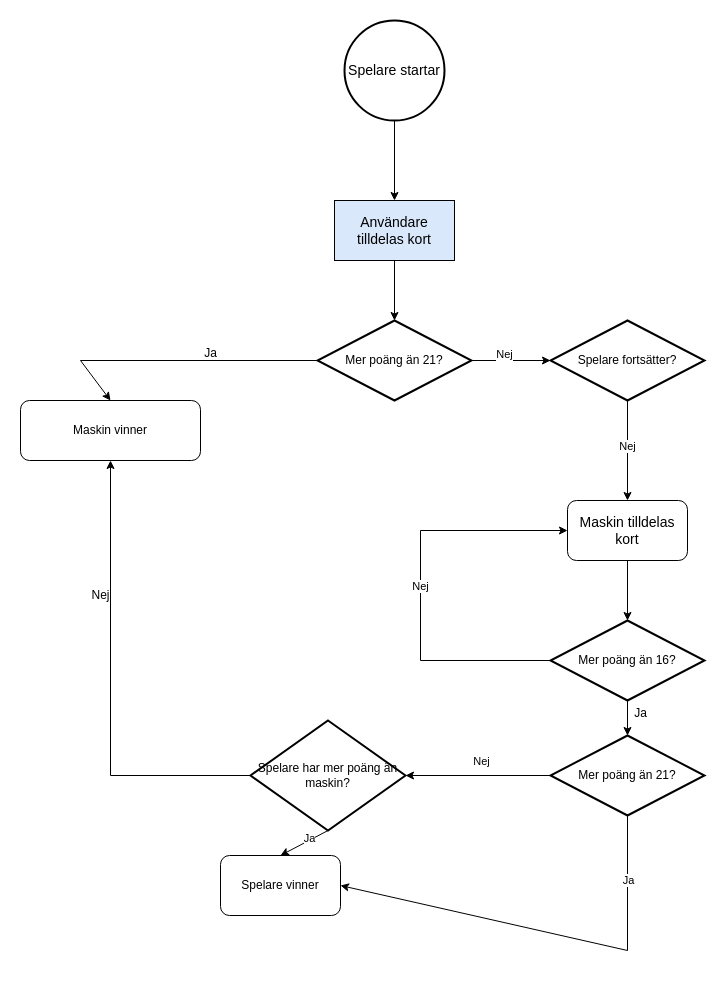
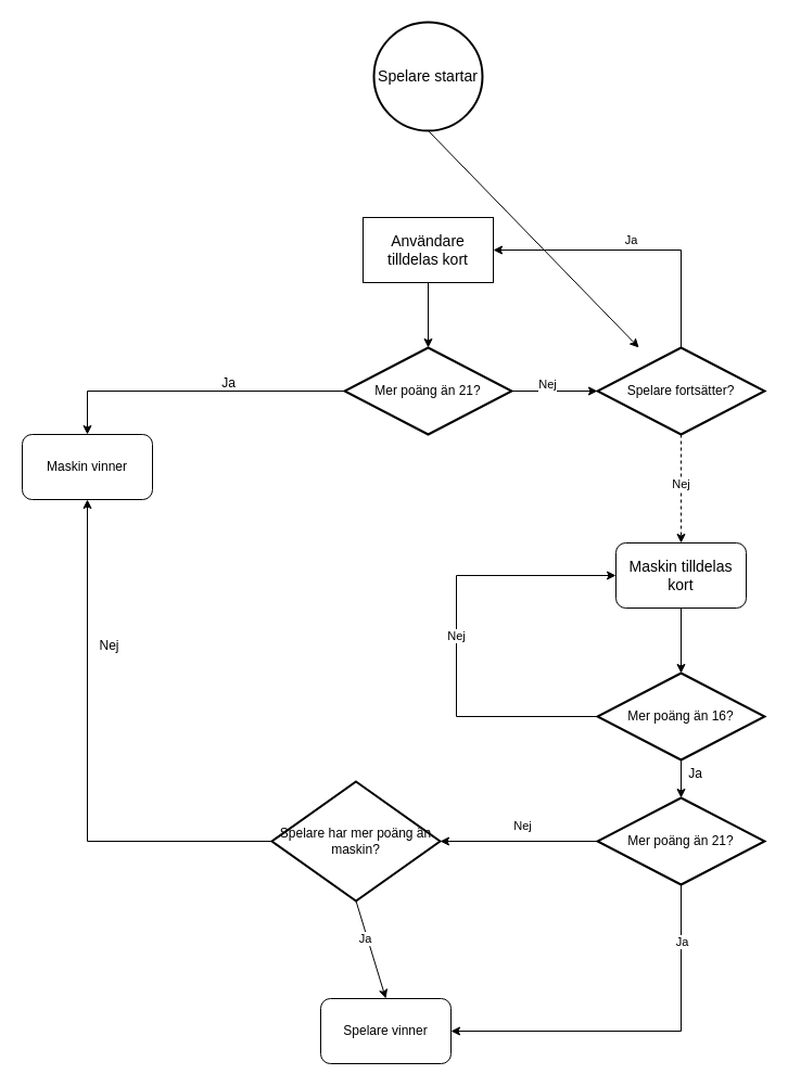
  <mxCell id="0" />
  <mxCell id="1" parent="0" />
  <mxCell id="2" value="Spelare startar" style="strokeWidth=2;html=1;shape=mxgraph.flowchart.start_2;whiteSpace=wrap;fontSize=14;" vertex="1" parent="1"><mxGeometry x="344" y="20" width="100" height="100" as="geometry" /></mxCell>
- <mxCell id="3" value="Användare tilldelas kort" style="rounded=0;whiteSpace=wrap;html=1;fontSize=14;fillColor=#dae8fc;" vertex="1" parent="1"><mxGeometry x="334" y="200" width="120" height="60" as="geometry" /></mxCell>
+ <mxCell id="3" value="Användare tilldelas kort" style="rounded=0;whiteSpace=wrap;html=1;fontSize=14;" vertex="1" parent="1"><mxGeometry x="334" y="200" width="120" height="60" as="geometry" /></mxCell>
  <mxCell id="4" value="Mer poäng än 21?" style="strokeWidth=2;html=1;shape=mxgraph.flowchart.decision;whiteSpace=wrap;" vertex="1" parent="1"><mxGeometry x="317" y="320" width="154" height="80" as="geometry" /></mxCell>
  <mxCell id="5" value="Spelare fortsätter?" style="strokeWidth=2;html=1;shape=mxgraph.flowchart.decision;whiteSpace=wrap;" vertex="1" parent="1"><mxGeometry x="550" y="320" width="154" height="80" as="geometry" /></mxCell>
- <mxCell id="6" value="Spelare vinner" style="rounded=1;whiteSpace=wrap;html=1;" vertex="1" parent="1"><mxGeometry x="220" y="855" width="120" height="60" as="geometry" /></mxCell>
- <mxCell id="7" value="Maskin vinner" style="rounded=1;whiteSpace=wrap;html=1;" vertex="1" parent="1"><mxGeometry x="20" y="400" width="180" height="60" as="geometry" /></mxCell>
+ <mxCell id="6" value="Spelare vinner" style="rounded=1;whiteSpace=wrap;html=1;" vertex="1" parent="1"><mxGeometry x="295" y="920" width="120" height="60" as="geometry" /></mxCell>
+ <mxCell id="7" value="Maskin vinner" style="rounded=1;whiteSpace=wrap;html=1;" vertex="1" parent="1"><mxGeometry x="20" y="400" width="120" height="60" as="geometry" /></mxCell>
  <mxCell id="8" value="Maskin tilldelas kort" style="whiteSpace=wrap;html=1;fontSize=14;rounded=1;" vertex="1" parent="1"><mxGeometry x="567" y="500" width="120" height="60" as="geometry" /></mxCell>
  <mxCell id="9" value="Mer poäng än 16?" style="strokeWidth=2;html=1;shape=mxgraph.flowchart.decision;whiteSpace=wrap;" vertex="1" parent="1"><mxGeometry x="550" y="620" width="154" height="80" as="geometry" /></mxCell>
  <mxCell id="10" style="edgeStyle=orthogonalEdgeStyle;rounded=0;orthogonalLoop=1;jettySize=auto;html=1;exitX=0;exitY=0.5;exitDx=0;exitDy=0;exitPerimeter=0;entryX=0.5;entryY=1;entryDx=0;entryDy=0;" edge="1" parent="1" source="11" target="7"><mxGeometry relative="1" as="geometry"><mxPoint x="80" y="470" as="targetPoint" /></mxGeometry></mxCell>
  <mxCell id="11" value="Spelare har mer poäng än maskin?" style="strokeWidth=2;html=1;shape=mxgraph.flowchart.decision;whiteSpace=wrap;" vertex="1" parent="1"><mxGeometry x="250" y="720" width="155" height="110" as="geometry" /></mxCell>
  <mxCell id="12" value="Mer poäng än 21?" style="strokeWidth=2;html=1;shape=mxgraph.flowchart.decision;whiteSpace=wrap;" vertex="1" parent="1"><mxGeometry x="550" y="735" width="154" height="80" as="geometry" /></mxCell>
- <mxCell id="13" value="" style="endArrow=classic;html=1;rounded=0;exitX=0.5;exitY=1;exitDx=0;exitDy=0;exitPerimeter=0;entryX=0.5;entryY=0;entryDx=0;entryDy=0;" edge="1" parent="1" source="2" target="3"><mxGeometry width="50" height="50" relative="1" as="geometry"><mxPoint x="370" y="370" as="sourcePoint" /><mxPoint x="420" y="320" as="targetPoint" /></mxGeometry></mxCell>
+ <mxCell id="13" value="" style="endArrow=classic;html=1;rounded=0;exitX=0.5;exitY=1;exitDx=0;exitDy=0;exitPerimeter=0;" edge="1" parent="1" source="2" target="5"><mxGeometry width="50" height="50" relative="1" as="geometry"><mxPoint x="370" y="370" as="sourcePoint" /><mxPoint x="420" y="320" as="targetPoint" /></mxGeometry></mxCell>
  <mxCell id="14" value="" style="endArrow=classic;html=1;rounded=0;exitX=0.5;exitY=1;exitDx=0;exitDy=0;exitPerimeter=0;" edge="1" parent="1"><mxGeometry width="50" height="50" relative="1" as="geometry"><mxPoint x="394" y="260" as="sourcePoint" /><mxPoint x="394" y="320" as="targetPoint" /></mxGeometry></mxCell>
  <mxCell id="15" value="" style="endArrow=classic;html=1;rounded=0;exitX=0;exitY=0.5;exitDx=0;exitDy=0;exitPerimeter=0;entryX=0.5;entryY=0;entryDx=0;entryDy=0;" edge="1" parent="1" source="4" target="7"><mxGeometry width="50" height="50" relative="1" as="geometry"><mxPoint x="370" y="570" as="sourcePoint" /><mxPoint x="420" y="520" as="targetPoint" /><Array as="points"><mxPoint x="80" y="360" /></Array></mxGeometry></mxCell>
  <mxCell id="16" value="Ja" style="text;html=1;align=center;verticalAlign=middle;resizable=0;points=[];autosize=1;strokeColor=none;fillColor=none;" vertex="1" parent="1"><mxGeometry x="190" y="338" width="40" height="30" as="geometry" /></mxCell>
  <mxCell id="17" value="" style="endArrow=classic;html=1;rounded=0;entryX=0;entryY=0.5;entryDx=0;entryDy=0;entryPerimeter=0;exitX=1;exitY=0.5;exitDx=0;exitDy=0;exitPerimeter=0;" edge="1" parent="1" source="4" target="5"><mxGeometry width="50" height="50" relative="1" as="geometry"><mxPoint x="370" y="470" as="sourcePoint" /><mxPoint x="420" y="420" as="targetPoint" /></mxGeometry></mxCell>
  <mxCell id="18" value="Nej" style="edgeLabel;html=1;align=center;verticalAlign=middle;resizable=0;points=[];" vertex="1" connectable="0" parent="17"><mxGeometry x="-0.131" y="-3" relative="1" as="geometry"><mxPoint x="-2" y="-10" as="offset" /></mxGeometry></mxCell>
- <mxCell id="21" value="" style="endArrow=classic;html=1;rounded=0;entryX=0.5;entryY=0;entryDx=0;entryDy=0;exitX=0.5;exitY=1;exitDx=0;exitDy=0;exitPerimeter=0;" edge="1" parent="1" source="5" target="8"><mxGeometry width="50" height="50" relative="1" as="geometry"><mxPoint x="370" y="470" as="sourcePoint" /><mxPoint x="420" y="420" as="targetPoint" /></mxGeometry></mxCell>
+ <mxCell id="19" value="" style="endArrow=classic;html=1;rounded=0;entryX=1;entryY=0.5;entryDx=0;entryDy=0;exitX=0.5;exitY=0;exitDx=0;exitDy=0;exitPerimeter=0;" edge="1" parent="1" source="5" target="3"><mxGeometry width="50" height="50" relative="1" as="geometry"><mxPoint x="620" y="230" as="sourcePoint" /><mxPoint x="420" y="420" as="targetPoint" /><Array as="points"><mxPoint x="627" y="230" /></Array></mxGeometry></mxCell>
+ <mxCell id="20" value="Ja" style="edgeLabel;html=1;align=center;verticalAlign=middle;resizable=0;points=[];" vertex="1" connectable="0" parent="19"><mxGeometry x="0.054" relative="1" as="geometry"><mxPoint x="2" y="-10" as="offset" /></mxGeometry></mxCell>
+ <mxCell id="21" value="" style="endArrow=classic;html=1;rounded=0;entryX=0.5;entryY=0;entryDx=0;entryDy=0;exitX=0.5;exitY=1;exitDx=0;exitDy=0;exitPerimeter=0;dashed=1;" edge="1" parent="1" source="5" target="8"><mxGeometry width="50" height="50" relative="1" as="geometry"><mxPoint x="370" y="470" as="sourcePoint" /><mxPoint x="420" y="420" as="targetPoint" /></mxGeometry></mxCell>
  <mxCell id="22" value="Nej" style="edgeLabel;html=1;align=center;verticalAlign=middle;resizable=0;points=[];" vertex="1" connectable="0" parent="21"><mxGeometry x="-0.107" y="-1" relative="1" as="geometry"><mxPoint as="offset" /></mxGeometry></mxCell>
  <mxCell id="23" value="" style="endArrow=classic;html=1;rounded=0;entryX=0.5;entryY=0;entryDx=0;entryDy=0;entryPerimeter=0;exitX=0.5;exitY=1;exitDx=0;exitDy=0;" edge="1" parent="1" source="8" target="9"><mxGeometry width="50" height="50" relative="1" as="geometry"><mxPoint x="370" y="570" as="sourcePoint" /><mxPoint x="420" y="520" as="targetPoint" /></mxGeometry></mxCell>
  <mxCell id="24" value="Nej" style="endArrow=classic;html=1;rounded=0;exitX=0;exitY=0.5;exitDx=0;exitDy=0;exitPerimeter=0;entryX=0;entryY=0.5;entryDx=0;entryDy=0;" edge="1" parent="1" source="9" target="8"><mxGeometry width="50" height="50" relative="1" as="geometry"><mxPoint x="637" y="570" as="sourcePoint" /><mxPoint x="420" y="660" as="targetPoint" /><Array as="points"><mxPoint x="420" y="660" /><mxPoint x="420" y="530" /></Array></mxGeometry></mxCell>
  <mxCell id="25" value="" style="endArrow=classic;html=1;rounded=0;entryX=0.5;entryY=0;entryDx=0;entryDy=0;entryPerimeter=0;exitX=0.5;exitY=1;exitDx=0;exitDy=0;exitPerimeter=0;" edge="1" parent="1" source="9" target="12"><mxGeometry width="50" height="50" relative="1" as="geometry"><mxPoint x="370" y="570" as="sourcePoint" /><mxPoint x="420" y="520" as="targetPoint" /></mxGeometry></mxCell>
  <mxCell id="26" value="" style="endArrow=classic;html=1;rounded=0;entryX=1;entryY=0.5;entryDx=0;entryDy=0;exitX=0.5;exitY=1;exitDx=0;exitDy=0;exitPerimeter=0;" edge="1" parent="1" source="12" target="6"><mxGeometry width="50" height="50" relative="1" as="geometry"><mxPoint x="370" y="570" as="sourcePoint" /><mxPoint x="420" y="520" as="targetPoint" /><Array as="points"><mxPoint x="627" y="950" /></Array></mxGeometry></mxCell>
  <mxCell id="27" value="Ja" style="edgeLabel;html=1;align=center;verticalAlign=middle;resizable=0;points=[];" vertex="1" connectable="0" parent="26"><mxGeometry x="-0.701" relative="1" as="geometry"><mxPoint as="offset" /></mxGeometry></mxCell>
  <mxCell id="28" style="edgeStyle=orthogonalEdgeStyle;rounded=0;orthogonalLoop=1;jettySize=auto;html=1;exitX=0;exitY=0.5;exitDx=0;exitDy=0;exitPerimeter=0;entryX=1;entryY=0.5;entryDx=0;entryDy=0;entryPerimeter=0;" edge="1" parent="1" source="12" target="11"><mxGeometry relative="1" as="geometry" /></mxCell>
  <mxCell id="29" value="Nej" style="edgeLabel;html=1;align=center;verticalAlign=middle;resizable=0;points=[];" vertex="1" connectable="0" parent="28"><mxGeometry x="-0.274" y="-3" relative="1" as="geometry"><mxPoint x="-17" y="-12" as="offset" /></mxGeometry></mxCell>
  <mxCell id="30" value="Nej" style="text;html=1;align=center;verticalAlign=middle;resizable=0;points=[];autosize=1;strokeColor=none;fillColor=none;" vertex="1" parent="1"><mxGeometry x="80" y="580" width="40" height="30" as="geometry" /></mxCell>
  <mxCell id="31" value="Ja" style="text;html=1;align=center;verticalAlign=middle;resizable=0;points=[];autosize=1;strokeColor=none;fillColor=none;" vertex="1" parent="1"><mxGeometry x="620" y="698" width="40" height="30" as="geometry" /></mxCell>
  <mxCell id="32" value="" style="endArrow=classic;html=1;rounded=0;entryX=0.5;entryY=0;entryDx=0;entryDy=0;exitX=0.5;exitY=1;exitDx=0;exitDy=0;exitPerimeter=0;" edge="1" parent="1" source="11" target="6"><mxGeometry width="50" height="50" relative="1" as="geometry"><mxPoint x="370" y="690" as="sourcePoint" /><mxPoint x="420" y="640" as="targetPoint" /></mxGeometry></mxCell>
  <mxCell id="33" value="Ja" style="edgeLabel;html=1;align=center;verticalAlign=middle;resizable=0;points=[];" vertex="1" connectable="0" parent="32"><mxGeometry x="-0.252" y="-2" relative="1" as="geometry"><mxPoint as="offset" /></mxGeometry></mxCell>
